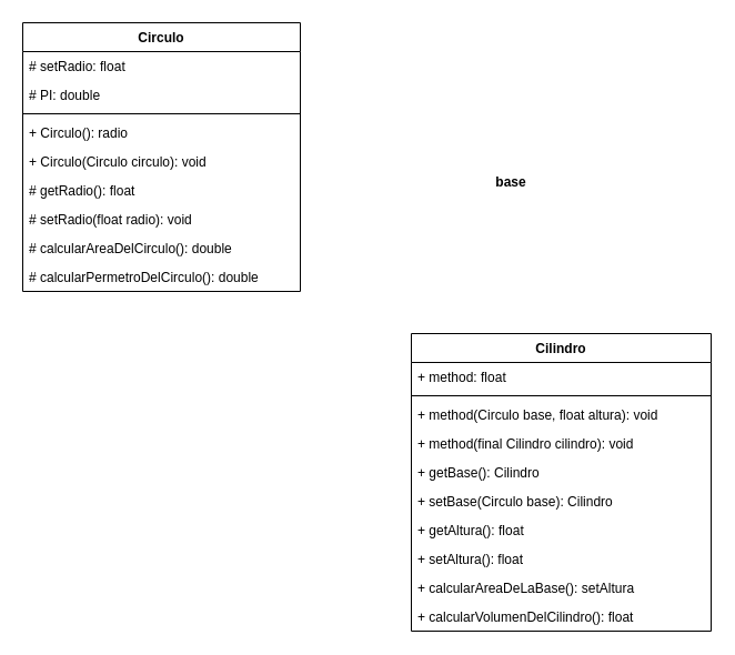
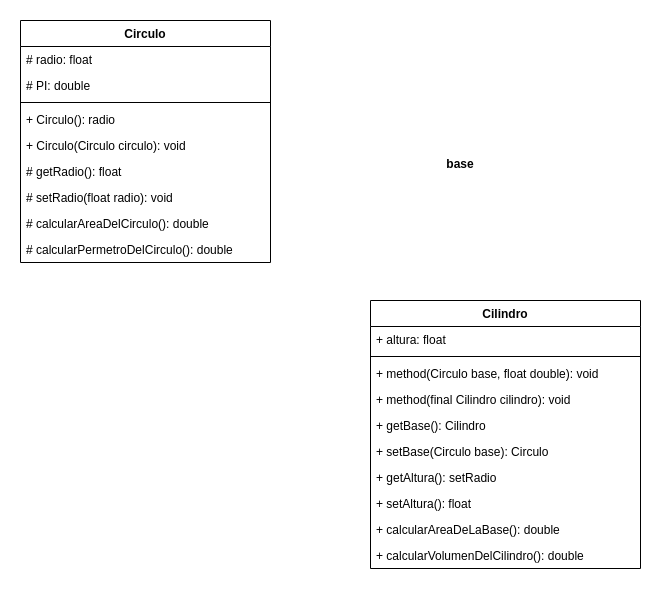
  <mxCell id="0" />
  <mxCell id="1" parent="0" />
  <mxCell id="2" value="Circulo" style="swimlane;fontStyle=1;align=center;verticalAlign=top;childLayout=stackLayout;horizontal=1;startSize=26;horizontalStack=0;resizeParent=1;resizeParentMax=0;resizeLast=0;collapsible=1;marginBottom=0;" vertex="1" parent="1"><mxGeometry x="20" y="20" width="250" height="242" as="geometry" /></mxCell>
- <mxCell id="3" value="# setRadio: float" style="text;align=left;verticalAlign=top;spacingLeft=4;spacingRight=4;overflow=hidden;rotatable=0;points=[[0,0.5],[1,0.5]];portConstraint=eastwest;" vertex="1" parent="2"><mxGeometry y="26" width="250" height="26" as="geometry" /></mxCell>
+ <mxCell id="3" value="# radio: float" style="text;align=left;verticalAlign=top;spacingLeft=4;spacingRight=4;overflow=hidden;rotatable=0;points=[[0,0.5],[1,0.5]];portConstraint=eastwest;" vertex="1" parent="2"><mxGeometry y="26" width="250" height="26" as="geometry" /></mxCell>
  <mxCell id="4" value="# PI: double" style="text;align=left;verticalAlign=top;spacingLeft=4;spacingRight=4;overflow=hidden;rotatable=0;points=[[0,0.5],[1,0.5]];portConstraint=eastwest;" vertex="1" parent="2"><mxGeometry y="52" width="250" height="26" as="geometry" /></mxCell>
  <mxCell id="5" value="" style="line;strokeWidth=1;align=left;verticalAlign=middle;spacingTop=-1;spacingLeft=3;spacingRight=3;rotatable=0;labelPosition=right;points=[];portConstraint=eastwest;" vertex="1" parent="2"><mxGeometry y="78" width="250" height="8" as="geometry" /></mxCell>
  <mxCell id="6" value="+ Circulo(): radio" style="text;align=left;verticalAlign=top;spacingLeft=4;spacingRight=4;overflow=hidden;rotatable=0;points=[[0,0.5],[1,0.5]];portConstraint=eastwest;" vertex="1" parent="2"><mxGeometry y="86" width="250" height="26" as="geometry" /></mxCell>
  <mxCell id="7" value="+ Circulo(Circulo circulo): void" style="text;align=left;verticalAlign=top;spacingLeft=4;spacingRight=4;overflow=hidden;rotatable=0;points=[[0,0.5],[1,0.5]];portConstraint=eastwest;" vertex="1" parent="2"><mxGeometry y="112" width="250" height="26" as="geometry" /></mxCell>
  <mxCell id="8" value="# getRadio(): float" style="text;align=left;verticalAlign=top;spacingLeft=4;spacingRight=4;overflow=hidden;rotatable=0;points=[[0,0.5],[1,0.5]];portConstraint=eastwest;" vertex="1" parent="2"><mxGeometry y="138" width="250" height="26" as="geometry" /></mxCell>
  <mxCell id="9" value="# setRadio(float radio): void" style="text;align=left;verticalAlign=top;spacingLeft=4;spacingRight=4;overflow=hidden;rotatable=0;points=[[0,0.5],[1,0.5]];portConstraint=eastwest;" vertex="1" parent="2"><mxGeometry y="164" width="250" height="26" as="geometry" /></mxCell>
  <mxCell id="10" value="# calcularAreaDelCirculo(): double" style="text;align=left;verticalAlign=top;spacingLeft=4;spacingRight=4;overflow=hidden;rotatable=0;points=[[0,0.5],[1,0.5]];portConstraint=eastwest;" vertex="1" parent="2"><mxGeometry y="190" width="250" height="26" as="geometry" /></mxCell>
  <mxCell id="11" value="# calcularPermetroDelCirculo(): double" style="text;align=left;verticalAlign=top;spacingLeft=4;spacingRight=4;overflow=hidden;rotatable=0;points=[[0,0.5],[1,0.5]];portConstraint=eastwest;" vertex="1" parent="2"><mxGeometry y="216" width="250" height="26" as="geometry" /></mxCell>
  <mxCell id="12" value="Cilindro" style="swimlane;fontStyle=1;align=center;verticalAlign=top;childLayout=stackLayout;horizontal=1;startSize=26;horizontalStack=0;resizeParent=1;resizeParentMax=0;resizeLast=0;collapsible=1;marginBottom=0;" vertex="1" parent="1"><mxGeometry x="370" y="300" width="270" height="268" as="geometry" /></mxCell>
- <mxCell id="13" value="+ method: float" style="text;strokeColor=none;fillColor=none;align=left;verticalAlign=top;spacingLeft=4;spacingRight=4;overflow=hidden;rotatable=0;points=[[0,0.5],[1,0.5]];portConstraint=eastwest;" vertex="1" parent="12"><mxGeometry y="26" width="270" height="26" as="geometry" /></mxCell>
+ <mxCell id="13" value="+ altura: float" style="text;strokeColor=none;fillColor=none;align=left;verticalAlign=top;spacingLeft=4;spacingRight=4;overflow=hidden;rotatable=0;points=[[0,0.5],[1,0.5]];portConstraint=eastwest;" vertex="1" parent="12"><mxGeometry y="26" width="270" height="26" as="geometry" /></mxCell>
  <mxCell id="14" value="" style="line;strokeWidth=1;fillColor=none;align=left;verticalAlign=middle;spacingTop=-1;spacingLeft=3;spacingRight=3;rotatable=0;labelPosition=right;points=[];portConstraint=eastwest;" vertex="1" parent="12"><mxGeometry y="52" width="270" height="8" as="geometry" /></mxCell>
- <mxCell id="15" value="+ method(Circulo base, float altura): void" style="text;strokeColor=none;fillColor=none;align=left;verticalAlign=top;spacingLeft=4;spacingRight=4;overflow=hidden;rotatable=0;points=[[0,0.5],[1,0.5]];portConstraint=eastwest;" vertex="1" parent="12"><mxGeometry y="60" width="270" height="26" as="geometry" /></mxCell>
+ <mxCell id="15" value="+ method(Circulo base, float double): void" style="text;strokeColor=none;fillColor=none;align=left;verticalAlign=top;spacingLeft=4;spacingRight=4;overflow=hidden;rotatable=0;points=[[0,0.5],[1,0.5]];portConstraint=eastwest;" vertex="1" parent="12"><mxGeometry y="60" width="270" height="26" as="geometry" /></mxCell>
  <mxCell id="16" value="+ method(final Cilindro cilindro): void" style="text;strokeColor=none;fillColor=none;align=left;verticalAlign=top;spacingLeft=4;spacingRight=4;overflow=hidden;rotatable=0;points=[[0,0.5],[1,0.5]];portConstraint=eastwest;" vertex="1" parent="12"><mxGeometry y="86" width="270" height="26" as="geometry" /></mxCell>
  <mxCell id="17" value="+ getBase(): Cilindro" style="text;strokeColor=none;fillColor=none;align=left;verticalAlign=top;spacingLeft=4;spacingRight=4;overflow=hidden;rotatable=0;points=[[0,0.5],[1,0.5]];portConstraint=eastwest;" vertex="1" parent="12"><mxGeometry y="112" width="270" height="26" as="geometry" /></mxCell>
- <mxCell id="18" value="+ setBase(Circulo base): Cilindro" style="text;strokeColor=none;fillColor=none;align=left;verticalAlign=top;spacingLeft=4;spacingRight=4;overflow=hidden;rotatable=0;points=[[0,0.5],[1,0.5]];portConstraint=eastwest;" vertex="1" parent="12"><mxGeometry y="138" width="270" height="26" as="geometry" /></mxCell>
- <mxCell id="19" value="+ getAltura(): float" style="text;strokeColor=none;fillColor=none;align=left;verticalAlign=top;spacingLeft=4;spacingRight=4;overflow=hidden;rotatable=0;points=[[0,0.5],[1,0.5]];portConstraint=eastwest;" vertex="1" parent="12"><mxGeometry y="164" width="270" height="26" as="geometry" /></mxCell>
+ <mxCell id="18" value="+ setBase(Circulo base): Circulo" style="text;strokeColor=none;fillColor=none;align=left;verticalAlign=top;spacingLeft=4;spacingRight=4;overflow=hidden;rotatable=0;points=[[0,0.5],[1,0.5]];portConstraint=eastwest;" vertex="1" parent="12"><mxGeometry y="138" width="270" height="26" as="geometry" /></mxCell>
+ <mxCell id="19" value="+ getAltura(): setRadio" style="text;strokeColor=none;fillColor=none;align=left;verticalAlign=top;spacingLeft=4;spacingRight=4;overflow=hidden;rotatable=0;points=[[0,0.5],[1,0.5]];portConstraint=eastwest;" vertex="1" parent="12"><mxGeometry y="164" width="270" height="26" as="geometry" /></mxCell>
  <mxCell id="20" value="+ setAltura(): float" style="text;strokeColor=none;fillColor=none;align=left;verticalAlign=top;spacingLeft=4;spacingRight=4;overflow=hidden;rotatable=0;points=[[0,0.5],[1,0.5]];portConstraint=eastwest;" vertex="1" parent="12"><mxGeometry y="190" width="270" height="26" as="geometry" /></mxCell>
- <mxCell id="21" value="+ calcularAreaDeLaBase(): setAltura" style="text;strokeColor=none;fillColor=none;align=left;verticalAlign=top;spacingLeft=4;spacingRight=4;overflow=hidden;rotatable=0;points=[[0,0.5],[1,0.5]];portConstraint=eastwest;" vertex="1" parent="12"><mxGeometry y="216" width="270" height="26" as="geometry" /></mxCell>
- <mxCell id="22" value="+ calcularVolumenDelCilindro(): float" style="text;strokeColor=none;fillColor=none;align=left;verticalAlign=top;spacingLeft=4;spacingRight=4;overflow=hidden;rotatable=0;points=[[0,0.5],[1,0.5]];portConstraint=eastwest;" vertex="1" parent="12"><mxGeometry y="242" width="270" height="26" as="geometry" /></mxCell>
+ <mxCell id="21" value="+ calcularAreaDeLaBase(): double" style="text;strokeColor=none;fillColor=none;align=left;verticalAlign=top;spacingLeft=4;spacingRight=4;overflow=hidden;rotatable=0;points=[[0,0.5],[1,0.5]];portConstraint=eastwest;" vertex="1" parent="12"><mxGeometry y="216" width="270" height="26" as="geometry" /></mxCell>
+ <mxCell id="22" value="+ calcularVolumenDelCilindro(): double" style="text;strokeColor=none;fillColor=none;align=left;verticalAlign=top;spacingLeft=4;spacingRight=4;overflow=hidden;rotatable=0;points=[[0,0.5],[1,0.5]];portConstraint=eastwest;" vertex="1" parent="12"><mxGeometry y="242" width="270" height="26" as="geometry" /></mxCell>
  <mxCell id="23" value="base" style="text;align=center;fontStyle=1;verticalAlign=middle;spacingLeft=3;spacingRight=3;strokeColor=none;rotatable=0;points=[[0,0.5],[1,0.5]];portConstraint=eastwest;" vertex="1" parent="1"><mxGeometry x="420" y="150" width="80" height="26" as="geometry" /></mxCell>
